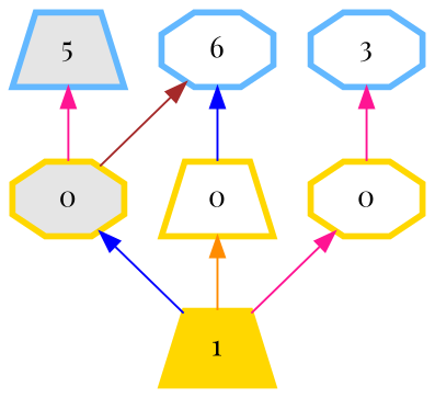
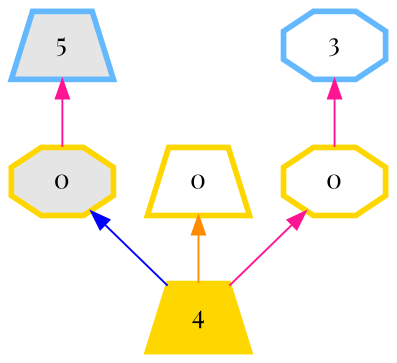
  digraph {
    fontname="Playfair Display"
    fontsize=24
    rankdir=BT
    node [color=gold fillcolor=white fontname="Playfair Display" penwidth=3 shape=octagon style=filled]
    edge [arrowhead=normal color=deeppink fontname="Playfair Display" style=solid]
-   n1 [fillcolor=gold label=1 shape=trapezium]
+   n1 [fillcolor=gold label=4 shape=trapezium]
    n2 [fillcolor=grey90 label=0]
    n3 [label=0 shape=trapezium]
    n4 [label=0]
    5 [color=steelblue1 fillcolor=grey90 shape=trapezium]
-   6 [color=steelblue1]
    n7 [color=steelblue1 label=3]
    n1 -> n2 [color=blue]
    n1 -> n3 [color=darkorange]
    n1 -> n4
    n2 -> 5
-   n2 -> 6 [color=brown]
-   n3 -> 6 [color=blue]
    n4 -> n7
  }
